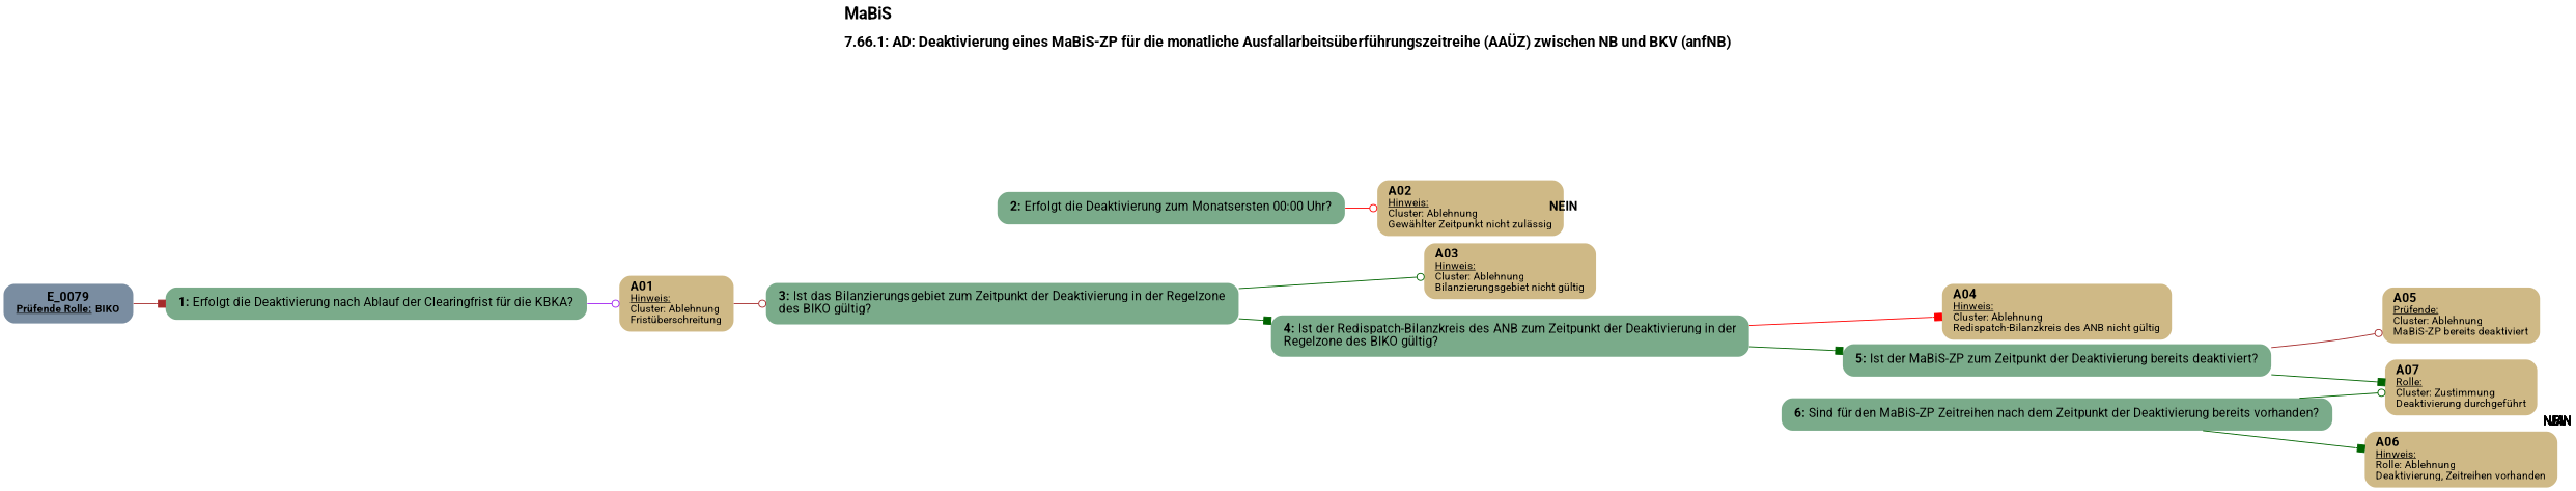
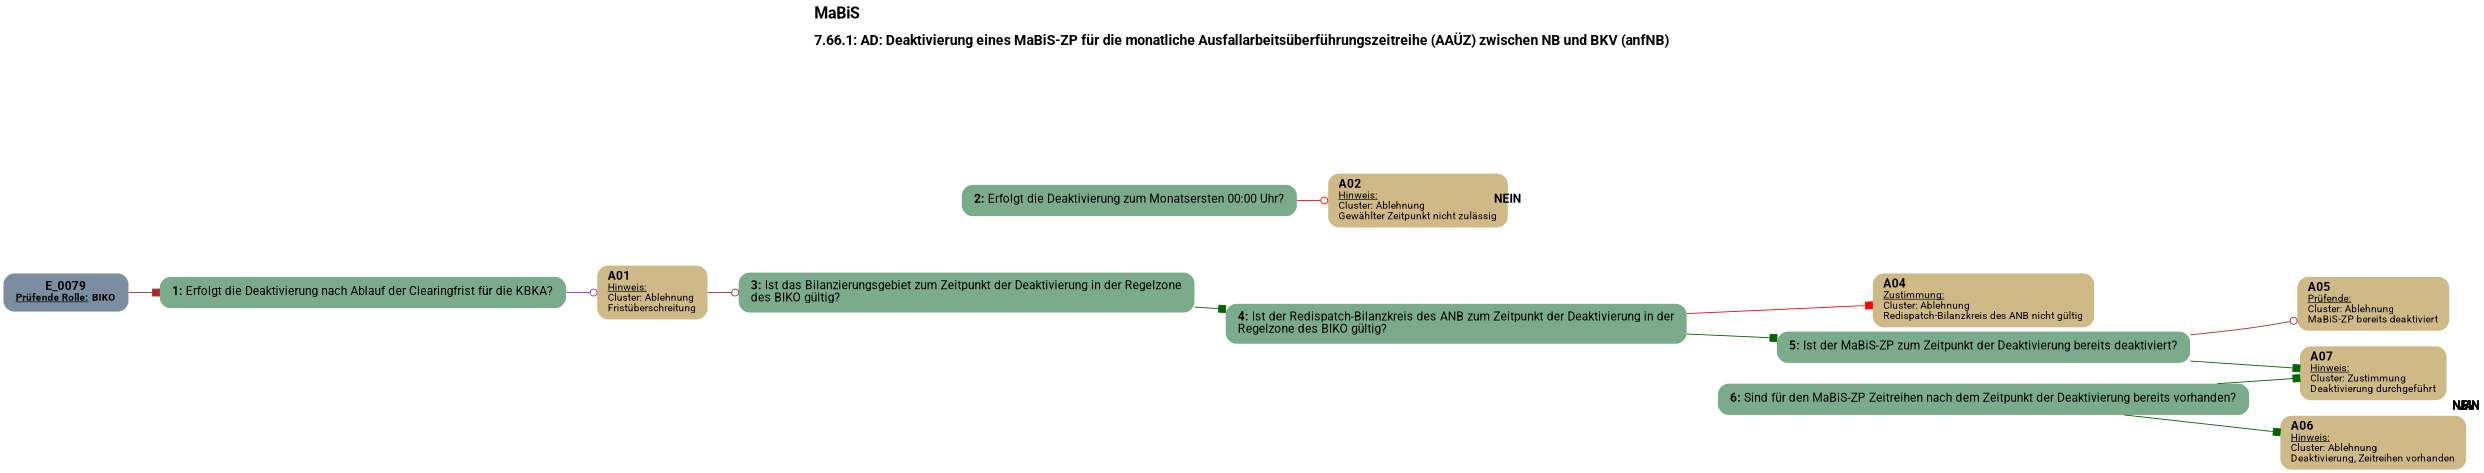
  digraph {
    concentrate=true
    fontname="Roboto, sans-serif"
    label=<<B><FONT POINT-SIZE="18">MaBiS</FONT></B><BR align="left"/><BR/><B><FONT POINT-SIZE="16">7.66.1: AD: Deaktivierung eines MaBiS-ZP für die monatliche Ausfallarbeitsüberführungszeitreihe (AAÜZ) zwischen NB und BKV (anfNB)</FONT></B><BR align="left"/><BR/><BR/><BR/>>
    labelloc=t
    pack=true
    packmode=array
    rankdir=LR
    node [fillcolor="#cfb986" fontname="Roboto, sans-serif" margin="0.2,0.12" penwidth=0.0 shape=box style="filled,rounded"]
    edge [arrowhead=box color=darkgreen fontname="Roboto, sans-serif"]
    n1 [fillcolor="#7a8da1" label=<<B>E_0079</B><BR align="center"/><FONT point-size="12"><B><U>Prüfende Rolle:</U> BIKO</B></FONT><BR align="center"/>>]
    n2 [fillcolor="#7aab8a" label=<<B>1: </B>Erfolgt die Deaktivierung nach Ablauf der Clearingfrist für die KBKA?<BR align="left"/>>]
    n3 [label=<<B>A01</B><BR align="left"/><FONT point-size="12"><U>Hinweis:</U><BR align="left"/>Cluster: Ablehnung<BR align="left"/>Fristüberschreitung<BR align="left"/></FONT>> margin="0.17,0.08"]
    n4 [fillcolor="#7aab8a" label=<<B>3: </B>Ist das Bilanzierungsgebiet zum Zeitpunkt der Deaktivierung in der Regelzone<BR align="left"/>des BIKO gültig?<BR align="left"/>>]
    n5 [fillcolor="#7aab8a" label=<<B>2: </B>Erfolgt die Deaktivierung zum Monatsersten 00:00 Uhr?<BR align="left"/>>]
    n6 [label=<<B>A02</B><BR align="left"/><FONT point-size="12"><U>Hinweis:</U><BR align="left"/>Cluster: Ablehnung<BR align="left"/>Gewählter Zeitpunkt nicht zulässig<BR align="left"/></FONT>> margin="0.17,0.08"]
-   n7 [label=<<B>A03</B><BR align="left"/><FONT point-size="12"><U>Hinweis:</U><BR align="left"/>Cluster: Ablehnung<BR align="left"/>Bilanzierungsgebiet nicht gültig<BR align="left"/></FONT>> margin="0.17,0.08"]
    n8 [fillcolor="#7aab8a" label=<<B>4: </B>Ist der Redispatch-Bilanzkreis des ANB zum Zeitpunkt der Deaktivierung in der<BR align="left"/>Regelzone des BIKO gültig?<BR align="left"/>>]
-   n9 [label=<<B>A04</B><BR align="left"/><FONT point-size="12"><U>Hinweis:</U><BR align="left"/>Cluster: Ablehnung<BR align="left"/>Redispatch-Bilanzkreis des ANB nicht gültig<BR align="left"/></FONT>> margin="0.17,0.08"]
+   n9 [label=<<B>A04</B><BR align="left"/><FONT point-size="12"><U>Zustimmung:</U><BR align="left"/>Cluster: Ablehnung<BR align="left"/>Redispatch-Bilanzkreis des ANB nicht gültig<BR align="left"/></FONT>> margin="0.17,0.08"]
    n10 [fillcolor="#7aab8a" label=<<B>5: </B>Ist der MaBiS-ZP zum Zeitpunkt der Deaktivierung bereits deaktiviert?<BR align="left"/>>]
    n11 [label=<<B>A05</B><BR align="left"/><FONT point-size="12"><U>Prüfende:</U><BR align="left"/>Cluster: Ablehnung<BR align="left"/>MaBiS-ZP bereits deaktiviert<BR align="left"/></FONT>> margin="0.17,0.08"]
-   n12 [label=<<B>A07</B><BR align="left"/><FONT point-size="12"><U>Rolle:</U><BR align="left"/>Cluster: Zustimmung <BR align="left"/>Deaktivierung durchgeführt<BR align="left"/></FONT>> margin="0.17,0.08"]
+   n12 [label=<<B>A07</B><BR align="left"/><FONT point-size="12"><U>Hinweis:</U><BR align="left"/>Cluster: Zustimmung <BR align="left"/>Deaktivierung durchgeführt<BR align="left"/></FONT>> margin="0.17,0.08"]
    n13 [fillcolor="#7aab8a" label=<<B>6: </B>Sind für den MaBiS-ZP Zeitreihen nach dem Zeitpunkt der Deaktivierung bereits vorhanden?<BR align="left"/>>]
-   n14 [label=<<B>A06</B><BR align="left"/><FONT point-size="12"><U>Hinweis:</U><BR align="left"/>Rolle: Ablehnung<BR align="left"/>Deaktivierung, Zeitreihen vorhanden<BR align="left"/></FONT>> margin="0.17,0.08"]
+   n14 [label=<<B>A06</B><BR align="left"/><FONT point-size="12"><U>Hinweis:</U><BR align="left"/>Cluster: Ablehnung<BR align="left"/>Deaktivierung, Zeitreihen vorhanden<BR align="left"/></FONT>> margin="0.17,0.08"]
    n1 -> n2 [color=brown fontname=""]
    n2 -> n3 [arrowhead=odot color=purple label=<<B>JA</B>>]
    n3 -> n4 [arrowhead=odot color=brown label=<<B>JA</B>>]
-   n4 -> n7 [arrowhead=odot label=<<B>NEIN</B>>]
    n4 -> n8 [label=<<B>JA</B>>]
    n5 -> n6 [arrowhead=odot color=red label=<<B>NEIN</B>>]
    n8 -> n9 [color=red label=<<B>NEIN</B>>]
    n8 -> n10 [label=<<B>JA</B>>]
    n10 -> n11 [arrowhead=odot color=brown label=<<B>JA</B>>]
    n10 -> n12 [label=<<B>NEIN</B>>]
-   n13 -> n12 [arrowhead=odot label=<<B>NEIN</B>>]
+   n13 -> n12 [label=<<B>NEIN</B>>]
    n13 -> n14 [label=<<B>JA</B>>]
  }
